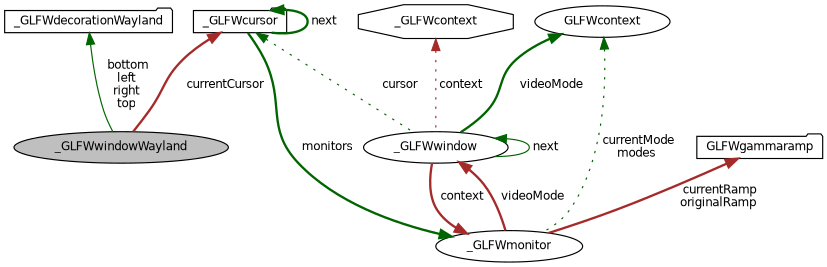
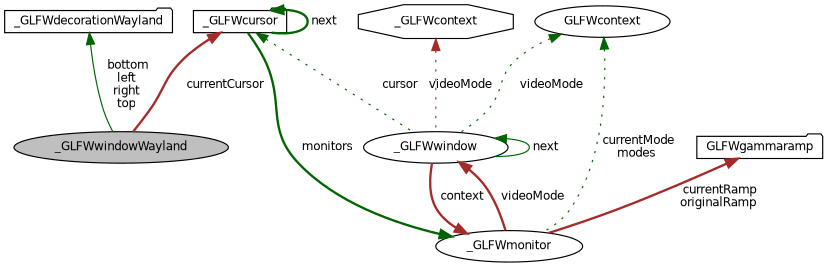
  digraph {
    node [color=black fillcolor=white fontname=Helvetica fontsize=10 shape=ellipse style=filled]
    edge [color=darkgreen dir=back fontname=Helvetica fontsize=10 labelfontname=Helvetica labelfontsize=10 style=bold]
    n1 [fillcolor=grey75 fontcolor=black height=0.2 label=_GLFWwindowWayland width=0.4]
    n2 [height=0.2 label=_GLFWmonitor width=0.4]
    n3 [height=0.2 label=_GLFWwindow width=0.4]
    n4 [height=0.2 label=_GLFWcursor shape=folder width=0.4]
    n5 [height=0.2 label=GLFWcontext width=0.4]
    n6 [height=0.2 label=GLFWgammaramp shape=folder width=0.4]
    n7 [height=0.2 label=_GLFWcontext shape=octagon width=0.4]
    n8 [height=0.2 label=_GLFWdecorationWayland shape=folder width=0.4]
    n2 -> n3 [color=brown label=" context"]
    n2 -> n4 [label=" monitors"]
    n3 -> n2 [color=brown label=" videoMode"]
    n3 -> n3 [label=" next" style=solid]
    n4 -> n1 [color=brown label=" currentCursor"]
    n4 -> n3 [label=" cursor" style=dotted]
    n4 -> n4 [label=" next"]
    n5 -> n2 [label=" currentMode\nmodes" style=dotted]
-   n5 -> n3 [label=" videoMode"]
+   n5 -> n3 [label=" videoMode" style=dotted]
    n6 -> n2 [color=brown label=" currentRamp\noriginalRamp"]
-   n7 -> n3 [color=brown label=" context" style=dotted]
+   n7 -> n3 [color=brown label=" videoMode" style=dotted]
    n8 -> n1 [label=" bottom\nleft\nright\ntop" style=solid]
  }
